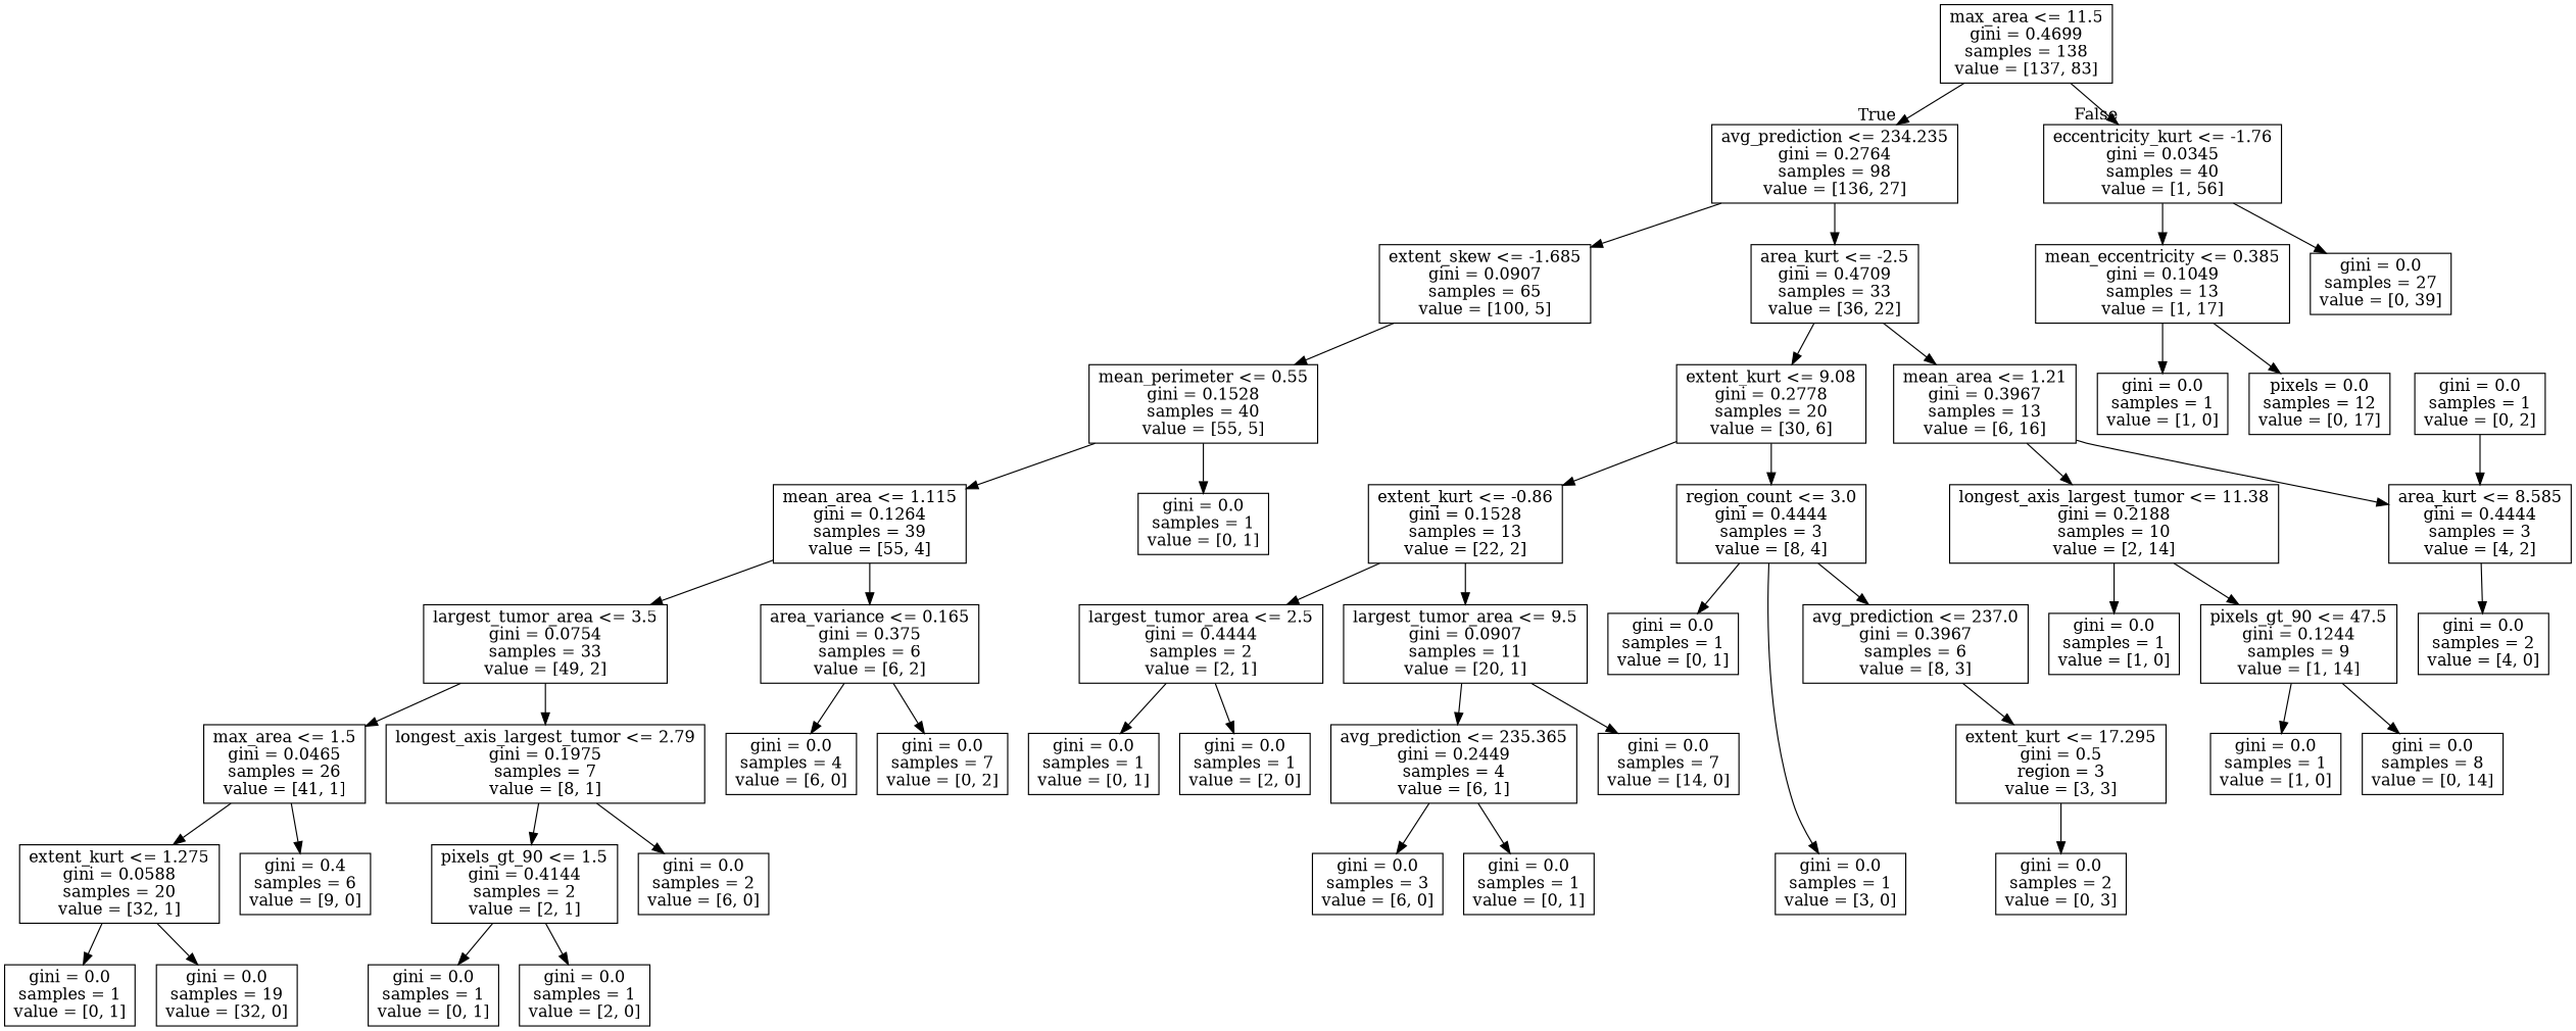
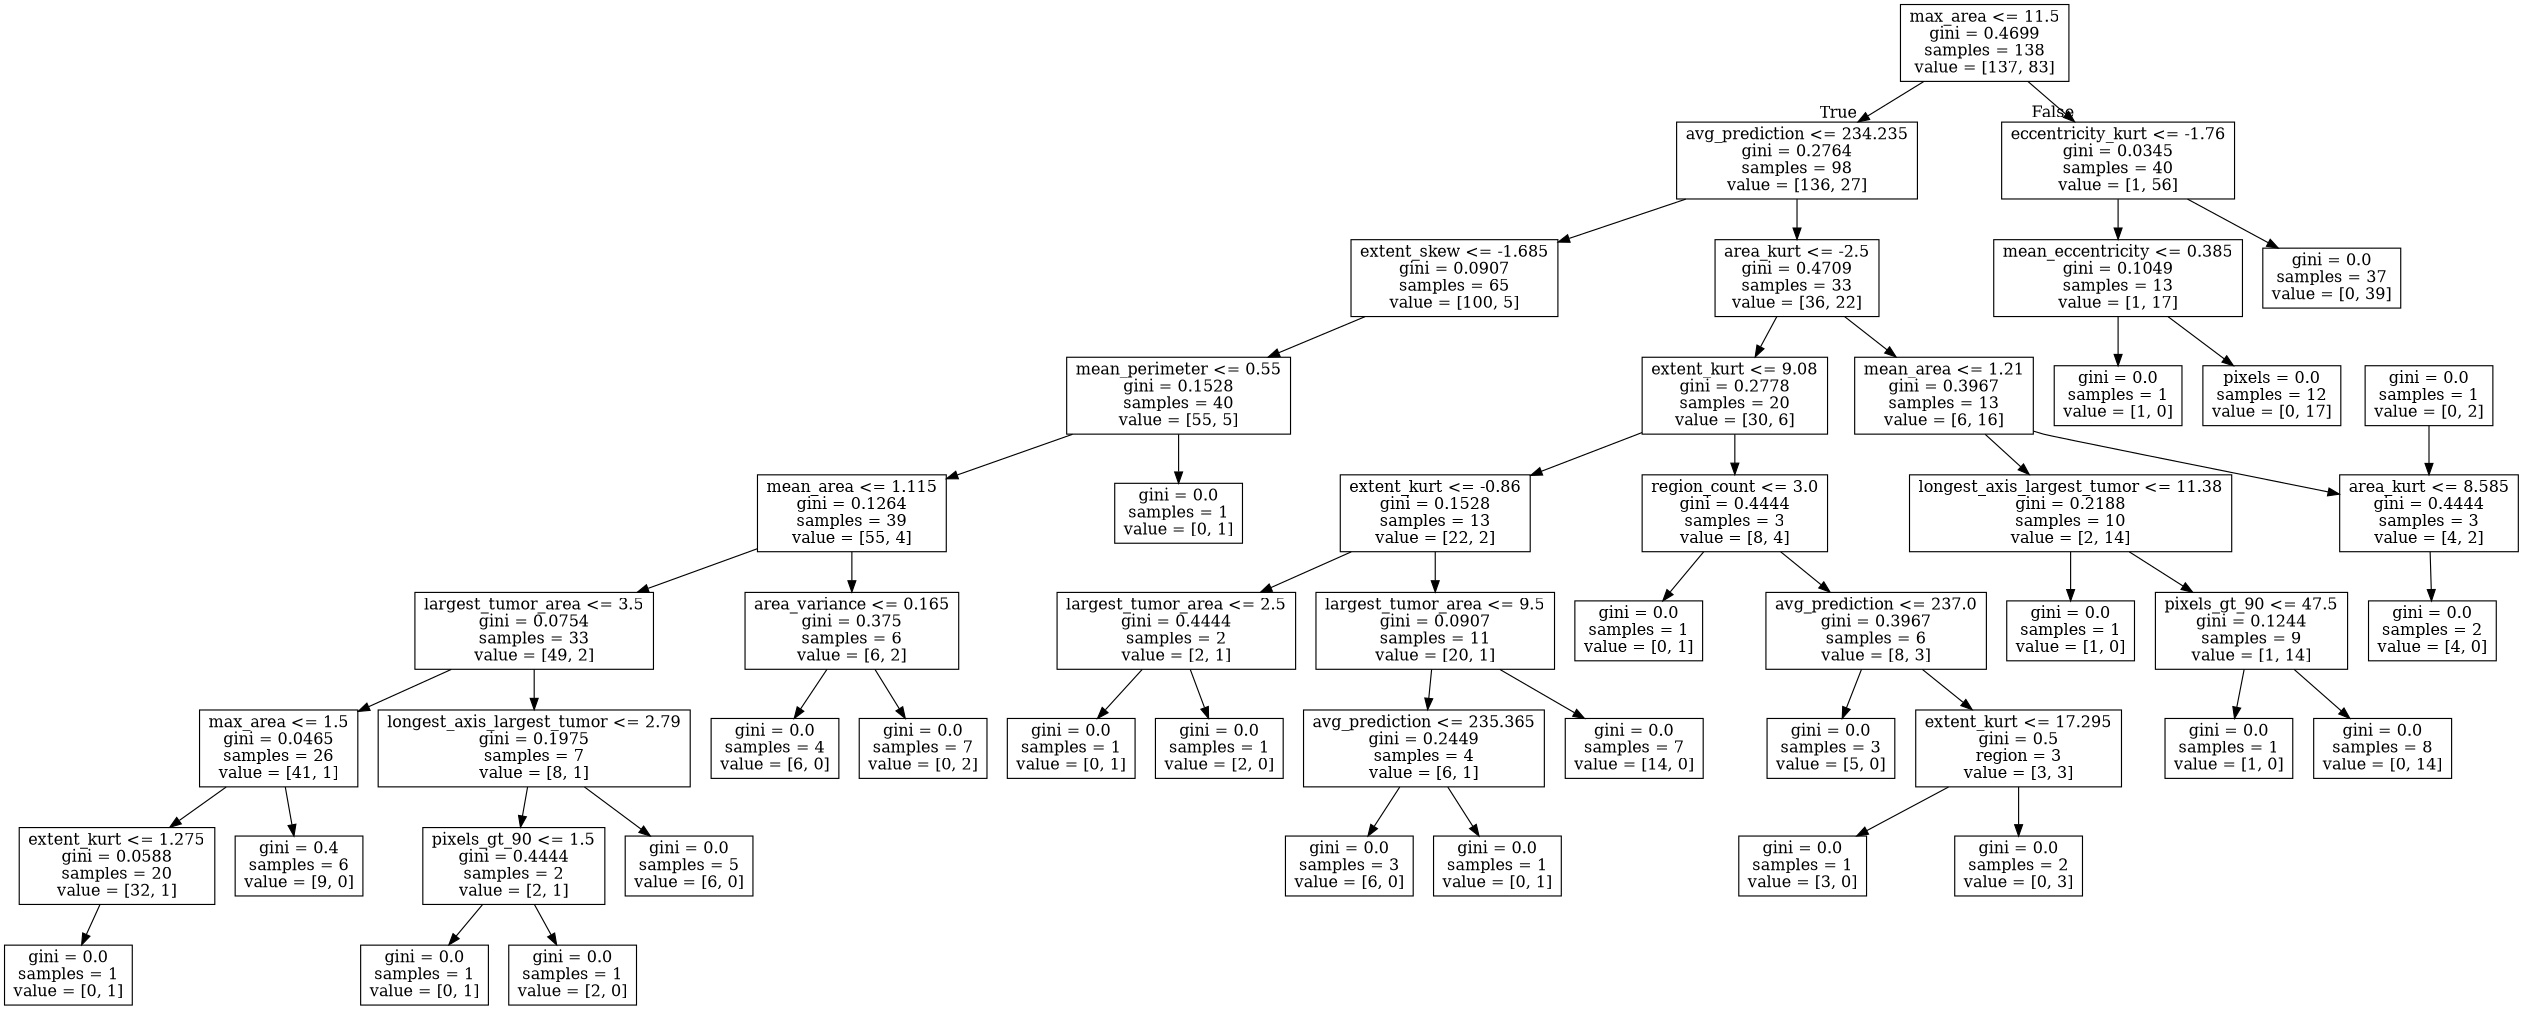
  digraph {
    node [shape=box]
    n1 [label="max_area <= 11.5\ngini = 0.4699\nsamples = 138\nvalue = [137, 83]"]
    n2 [label="avg_prediction <= 234.235\ngini = 0.2764\nsamples = 98\nvalue = [136, 27]"]
    n3 [label="eccentricity_kurt <= -1.76\ngini = 0.0345\nsamples = 40\nvalue = [1, 56]"]
    n4 [label="extent_skew <= -1.685\ngini = 0.0907\nsamples = 65\nvalue = [100, 5]"]
    n5 [label="area_kurt <= -2.5\ngini = 0.4709\nsamples = 33\nvalue = [36, 22]"]
    n6 [label="mean_eccentricity <= 0.385\ngini = 0.1049\nsamples = 13\nvalue = [1, 17]"]
-   n7 [label="gini = 0.0\nsamples = 27\nvalue = [0, 39]"]
+   n7 [label="gini = 0.0\nsamples = 37\nvalue = [0, 39]"]
    n8 [label="mean_perimeter <= 0.55\ngini = 0.1528\nsamples = 40\nvalue = [55, 5]"]
    n9 [label="extent_kurt <= 9.08\ngini = 0.2778\nsamples = 20\nvalue = [30, 6]"]
    n10 [label="mean_area <= 1.21\ngini = 0.3967\nsamples = 13\nvalue = [6, 16]"]
    n11 [label="mean_area <= 1.115\ngini = 0.1264\nsamples = 39\nvalue = [55, 4]"]
    n12 [label="gini = 0.0\nsamples = 1\nvalue = [0, 1]"]
    n13 [label="largest_tumor_area <= 3.5\ngini = 0.0754\nsamples = 33\nvalue = [49, 2]"]
    n14 [label="area_variance <= 0.165\ngini = 0.375\nsamples = 6\nvalue = [6, 2]"]
    n15 [label="longest_axis_largest_tumor <= 2.79\ngini = 0.1975\nsamples = 7\nvalue = [8, 1]"]
    n16 [label="max_area <= 1.5\ngini = 0.0465\nsamples = 26\nvalue = [41, 1]"]
    n17 [label="gini = 0.0\nsamples = 7\nvalue = [0, 2]"]
    n18 [label="gini = 0.0\nsamples = 4\nvalue = [6, 0]"]
-   n19 [label="pixels_gt_90 <= 1.5\ngini = 0.4144\nsamples = 2\nvalue = [2, 1]"]
-   n20 [label="gini = 0.0\nsamples = 2\nvalue = [6, 0]"]
+   n19 [label="pixels_gt_90 <= 1.5\ngini = 0.4444\nsamples = 2\nvalue = [2, 1]"]
+   n20 [label="gini = 0.0\nsamples = 5\nvalue = [6, 0]"]
    n21 [label="extent_kurt <= 1.275\ngini = 0.0588\nsamples = 20\nvalue = [32, 1]"]
    n22 [label="gini = 0.4\nsamples = 6\nvalue = [9, 0]"]
    n23 [label="gini = 0.0\nsamples = 1\nvalue = [0, 1]"]
    n24 [label="gini = 0.0\nsamples = 1\nvalue = [2, 0]"]
    n25 [label="gini = 0.0\nsamples = 1\nvalue = [0, 1]"]
-   n26 [label="gini = 0.0\nsamples = 19\nvalue = [32, 0]"]
    n27 [label="extent_kurt <= -0.86\ngini = 0.1528\nsamples = 13\nvalue = [22, 2]"]
    n28 [label="region_count <= 3.0\ngini = 0.4444\nsamples = 3\nvalue = [8, 4]"]
    n29 [label="area_kurt <= 8.585\ngini = 0.4444\nsamples = 3\nvalue = [4, 2]"]
    n30 [label="longest_axis_largest_tumor <= 11.38\ngini = 0.2188\nsamples = 10\nvalue = [2, 14]"]
    n31 [label="largest_tumor_area <= 2.5\ngini = 0.4444\nsamples = 2\nvalue = [2, 1]"]
    n32 [label="largest_tumor_area <= 9.5\ngini = 0.0907\nsamples = 11\nvalue = [20, 1]"]
    n33 [label="avg_prediction <= 237.0\ngini = 0.3967\nsamples = 6\nvalue = [8, 3]"]
    n34 [label="gini = 0.0\nsamples = 1\nvalue = [0, 1]"]
    n35 [label="gini = 0.0\nsamples = 1\nvalue = [2, 0]"]
    n36 [label="gini = 0.0\nsamples = 1\nvalue = [0, 1]"]
    n37 [label="gini = 0.0\nsamples = 7\nvalue = [14, 0]"]
    n38 [label="avg_prediction <= 235.365\ngini = 0.2449\nsamples = 4\nvalue = [6, 1]"]
    n39 [label="gini = 0.0\nsamples = 3\nvalue = [6, 0]"]
    n40 [label="gini = 0.0\nsamples = 1\nvalue = [0, 1]"]
    n41 [label="extent_kurt <= 17.295\ngini = 0.5\nregion = 3\nvalue = [3, 3]"]
+   n42 [label="gini = 0.0\nsamples = 3\nvalue = [5, 0]"]
    n43 [label="gini = 0.0\nsamples = 2\nvalue = [0, 3]"]
    n44 [label="gini = 0.0\nsamples = 1\nvalue = [3, 0]"]
    n45 [label="gini = 0.0\nsamples = 2\nvalue = [4, 0]"]
    n46 [label="pixels_gt_90 <= 47.5\ngini = 0.1244\nsamples = 9\nvalue = [1, 14]"]
    n47 [label="gini = 0.0\nsamples = 1\nvalue = [1, 0]"]
    n48 [label="gini = 0.0\nsamples = 1\nvalue = [0, 2]"]
    n49 [label="gini = 0.0\nsamples = 8\nvalue = [0, 14]"]
    n50 [label="gini = 0.0\nsamples = 1\nvalue = [1, 0]"]
    n51 [label="gini = 0.0\nsamples = 1\nvalue = [1, 0]"]
    n52 [label="pixels = 0.0\nsamples = 12\nvalue = [0, 17]"]
    n1 -> n2 [headlabel=True labelangle=45 labeldistance=2.5]
    n1 -> n3 [headlabel=False labelangle=-45 labeldistance=2.5]
    n2 -> n4
    n2 -> n5
    n3 -> n6
    n3 -> n7
    n4 -> n8
    n5 -> n9
    n5 -> n10
    n6 -> n51
    n6 -> n52
    n8 -> n11
    n8 -> n12
    n9 -> n27
    n9 -> n28
    n10 -> n29
    n10 -> n30
    n11 -> n13
    n11 -> n14
    n13 -> n15
    n13 -> n16
    n14 -> n17
    n14 -> n18
    n15 -> n19
    n15 -> n20
    n16 -> n21
    n16 -> n22
    n19 -> n23
    n19 -> n24
    n21 -> n25
-   n21 -> n26
    n27 -> n31
    n27 -> n32
    n28 -> n33
    n28 -> n34
    n29 -> n45
    n30 -> n46
    n30 -> n47
    n31 -> n35
    n31 -> n36
    n32 -> n37
    n32 -> n38
    n33 -> n41
+   n33 -> n42
    n38 -> n39
    n38 -> n40
    n41 -> n43
-   n28 -> n44
+   n41 -> n44
    n46 -> n49
    n46 -> n50
    n48 -> n29
  }
